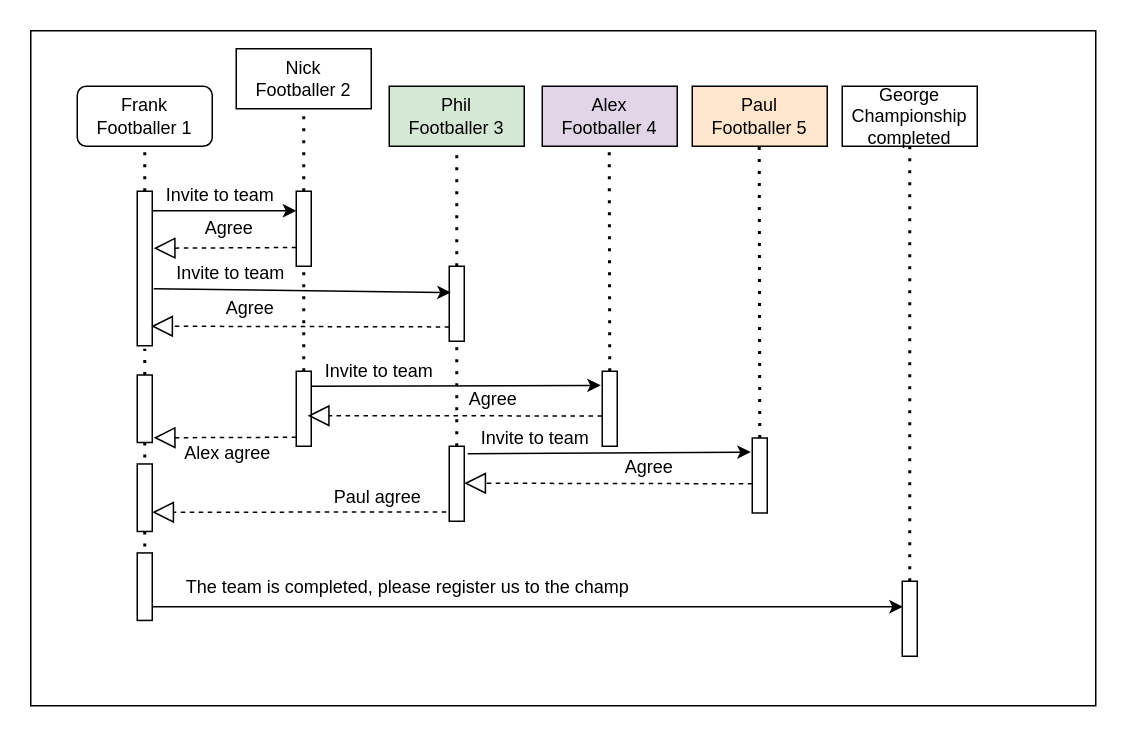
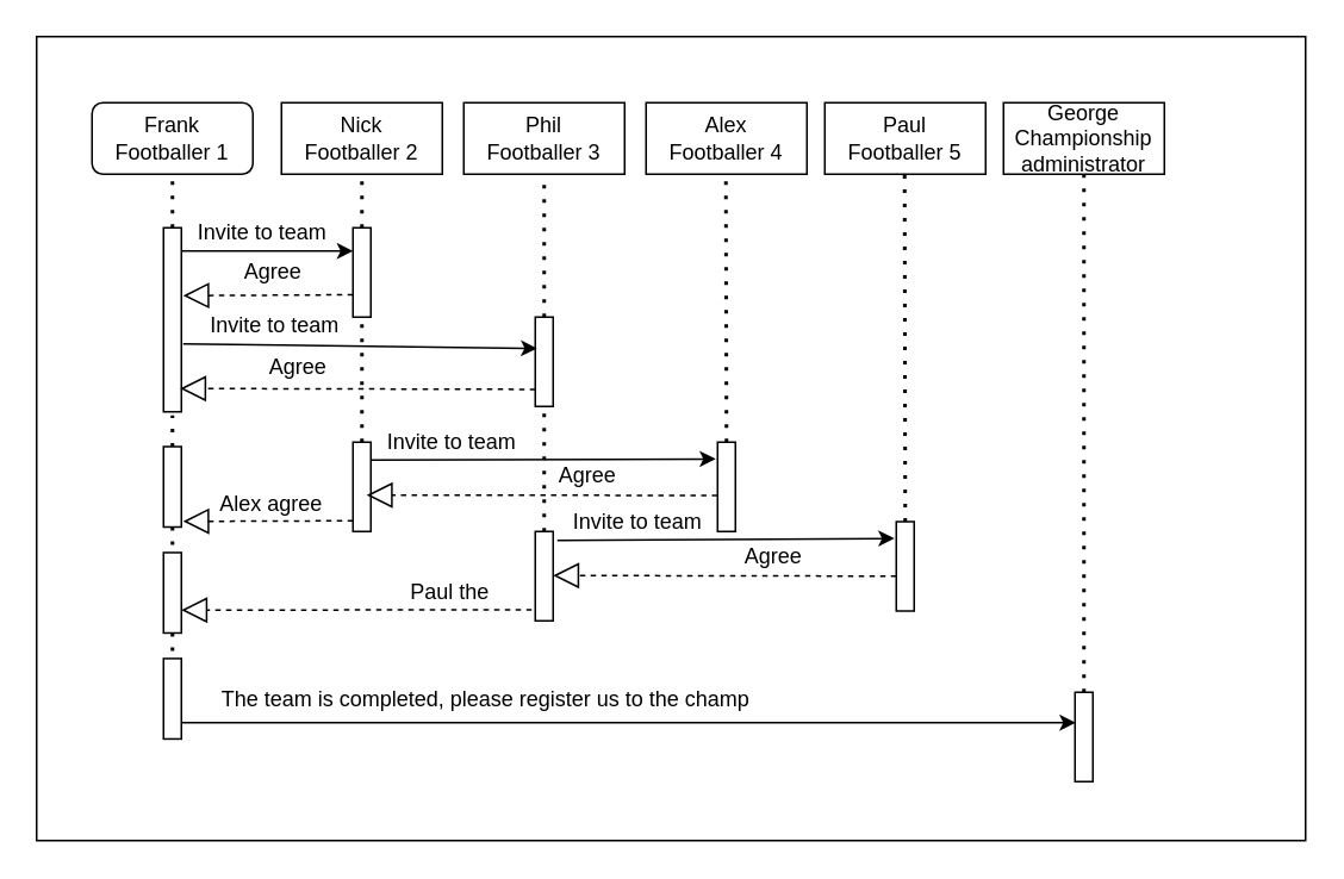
  <mxCell id="0" />
  <mxCell id="1" parent="0" />
  <mxCell id="2" value="" style="rounded=0;whiteSpace=wrap;html=1;" vertex="1" parent="1"><mxGeometry width="710" height="450" as="geometry" x="20" y="20" /></mxCell>
  <mxCell id="3" value="Frank&lt;br&gt;Footballer 1" style="whiteSpace=wrap;html=1;rounded=1;" vertex="1" parent="1"><mxGeometry x="51" y="57" width="90" height="40" as="geometry" /></mxCell>
  <mxCell id="4" value="" style="endArrow=none;dashed=1;html=1;dashPattern=1 3;strokeWidth=2;entryX=0.5;entryY=1;entryDx=0;entryDy=0;" edge="1" parent="1" target="3"><mxGeometry width="50" height="50" relative="1" as="geometry"><mxPoint x="96" y="127" as="sourcePoint" /><mxPoint x="461" y="307" as="targetPoint" /></mxGeometry></mxCell>
  <mxCell id="5" value="" style="rounded=0;whiteSpace=wrap;html=1;" vertex="1" parent="1"><mxGeometry x="91" y="127" width="10" height="103" as="geometry" /></mxCell>
- <mxCell id="6" value="Nick&lt;br&gt;Footballer 2" style="rounded=0;whiteSpace=wrap;html=1;" vertex="1" parent="1"><mxGeometry x="157" y="32" width="90" height="40" as="geometry" /></mxCell>
- <mxCell id="7" value="Phil &lt;br&gt;Footballer 3" style="rounded=0;whiteSpace=wrap;html=1;fillColor=#d5e8d4;" vertex="1" parent="1"><mxGeometry x="259" y="57" width="90" height="40" as="geometry" /></mxCell>
+ <mxCell id="6" value="Nick&lt;br&gt;Footballer 2" style="rounded=0;whiteSpace=wrap;html=1;" vertex="1" parent="1"><mxGeometry x="157" y="57" width="90" height="40" as="geometry" /></mxCell>
+ <mxCell id="7" value="Phil &lt;br&gt;Footballer 3" style="rounded=0;whiteSpace=wrap;html=1;" vertex="1" parent="1"><mxGeometry x="259" y="57" width="90" height="40" as="geometry" /></mxCell>
  <mxCell id="8" value="" style="endArrow=classic;html=1;exitX=1;exitY=0.25;exitDx=0;exitDy=0;entryX=0;entryY=0.5;entryDx=0;entryDy=0;" edge="1" parent="1"><mxGeometry width="50" height="50" relative="1" as="geometry"><mxPoint x="101" y="140" as="sourcePoint" /><mxPoint x="197" y="140" as="targetPoint" /></mxGeometry></mxCell>
  <mxCell id="9" value="" style="rounded=0;whiteSpace=wrap;html=1;" vertex="1" parent="1"><mxGeometry x="197" y="127" width="10" height="50" as="geometry" /></mxCell>
  <mxCell id="10" value="" style="endArrow=none;dashed=1;html=1;dashPattern=1 3;strokeWidth=2;entryX=0.5;entryY=1;entryDx=0;entryDy=0;exitX=0.5;exitY=0;exitDx=0;exitDy=0;" edge="1" parent="1" source="9" target="6"><mxGeometry width="50" height="50" relative="1" as="geometry"><mxPoint x="106" y="137" as="sourcePoint" /><mxPoint x="106" y="107" as="targetPoint" /></mxGeometry></mxCell>
  <mxCell id="11" value="Invite to team" style="text;html=1;align=center;verticalAlign=middle;resizable=0;points=[];autosize=1;strokeColor=none;" vertex="1" parent="1"><mxGeometry x="101" y="120" width="90" height="20" as="geometry" /></mxCell>
  <mxCell id="12" value="" style="rounded=0;whiteSpace=wrap;html=1;" vertex="1" parent="1"><mxGeometry x="299" y="177" width="10" height="50" as="geometry" /></mxCell>
  <mxCell id="13" value="" style="endArrow=none;dashed=1;html=1;dashPattern=1 3;strokeWidth=2;entryX=0.5;entryY=1;entryDx=0;entryDy=0;exitX=0.5;exitY=0;exitDx=0;exitDy=0;" edge="1" parent="1" source="12"><mxGeometry width="50" height="50" relative="1" as="geometry"><mxPoint x="208" y="137" as="sourcePoint" /><mxPoint x="304" y="97" as="targetPoint" /></mxGeometry></mxCell>
  <mxCell id="14" value="" style="endArrow=classic;html=1;exitX=1;exitY=0.25;exitDx=0;exitDy=0;entryX=0;entryY=0.25;entryDx=0;entryDy=0;" edge="1" parent="1"><mxGeometry width="50" height="50" relative="1" as="geometry"><mxPoint x="102" y="192" as="sourcePoint" /><mxPoint x="300" y="194.5" as="targetPoint" /></mxGeometry></mxCell>
  <mxCell id="15" value="Invite to team" style="text;html=1;align=center;verticalAlign=middle;resizable=0;points=[];autosize=1;strokeColor=none;" vertex="1" parent="1"><mxGeometry x="108" y="172" width="90" height="20" as="geometry" /></mxCell>
- <mxCell id="16" value="Alex&lt;br&gt;Footballer 4" style="rounded=0;whiteSpace=wrap;html=1;fillColor=#e1d5e7;" vertex="1" parent="1"><mxGeometry x="361" y="57" width="90" height="40" as="geometry" /></mxCell>
+ <mxCell id="16" value="Alex&lt;br&gt;Footballer 4" style="rounded=0;whiteSpace=wrap;html=1;" vertex="1" parent="1"><mxGeometry x="361" y="57" width="90" height="40" as="geometry" /></mxCell>
  <mxCell id="17" value="" style="endArrow=block;dashed=1;endFill=0;endSize=12;html=1;entryX=1.1;entryY=0.369;entryDx=0;entryDy=0;exitX=0;exitY=0.75;exitDx=0;exitDy=0;entryPerimeter=0;" edge="1" parent="1" source="9" target="5"><mxGeometry width="160" relative="1" as="geometry"><mxPoint x="231" y="257" as="sourcePoint" /><mxPoint x="391" y="257" as="targetPoint" /></mxGeometry></mxCell>
  <mxCell id="18" value="Agree" style="text;html=1;align=center;verticalAlign=middle;resizable=0;points=[];autosize=1;strokeColor=none;" vertex="1" parent="1"><mxGeometry x="127" y="142" width="50" height="20" as="geometry" /></mxCell>
  <mxCell id="19" value="" style="endArrow=block;dashed=1;endFill=0;endSize=12;html=1;exitX=0;exitY=0.75;exitDx=0;exitDy=0;entryX=0.931;entryY=0.666;entryDx=0;entryDy=0;entryPerimeter=0;" edge="1" parent="1"><mxGeometry width="160" relative="1" as="geometry"><mxPoint x="299" y="217.45" as="sourcePoint" /><mxPoint x="100.31" y="216.97" as="targetPoint" /></mxGeometry></mxCell>
  <mxCell id="20" value="Agree" style="text;html=1;align=center;verticalAlign=middle;resizable=0;points=[];autosize=1;strokeColor=none;" vertex="1" parent="1"><mxGeometry x="141" y="195" width="50" height="20" as="geometry" /></mxCell>
  <mxCell id="21" value="" style="endArrow=none;dashed=1;html=1;dashPattern=1 3;strokeWidth=2;entryX=0.5;entryY=1;entryDx=0;entryDy=0;" edge="1" parent="1" target="9"><mxGeometry width="50" height="50" relative="1" as="geometry"><mxPoint x="202" y="247" as="sourcePoint" /><mxPoint x="212" y="107" as="targetPoint" /></mxGeometry></mxCell>
  <mxCell id="22" value="" style="rounded=0;whiteSpace=wrap;html=1;" vertex="1" parent="1"><mxGeometry x="197" y="247" width="10" height="50" as="geometry" /></mxCell>
  <mxCell id="23" value="" style="endArrow=classic;html=1;exitX=1;exitY=0.25;exitDx=0;exitDy=0;entryX=-0.1;entryY=0.188;entryDx=0;entryDy=0;entryPerimeter=0;" edge="1" parent="1" target="26"><mxGeometry width="50" height="50" relative="1" as="geometry"><mxPoint x="207" y="257" as="sourcePoint" /><mxPoint x="303" y="257" as="targetPoint" /></mxGeometry></mxCell>
  <mxCell id="24" value="Invite to team" style="text;html=1;align=center;verticalAlign=middle;resizable=0;points=[];autosize=1;strokeColor=none;" vertex="1" parent="1"><mxGeometry x="207" y="237" width="90" height="20" as="geometry" /></mxCell>
  <mxCell id="25" value="" style="endArrow=none;dashed=1;html=1;dashPattern=1 3;strokeWidth=2;entryX=0.5;entryY=1;entryDx=0;entryDy=0;" edge="1" parent="1"><mxGeometry width="50" height="50" relative="1" as="geometry"><mxPoint x="406" y="247" as="sourcePoint" /><mxPoint x="405.66" y="97" as="targetPoint" /></mxGeometry></mxCell>
  <mxCell id="26" value="" style="rounded=0;whiteSpace=wrap;html=1;" vertex="1" parent="1"><mxGeometry x="401" y="247" width="10" height="50" as="geometry" /></mxCell>
  <mxCell id="27" value="" style="endArrow=block;dashed=1;endFill=0;endSize=12;html=1;exitX=-0.017;exitY=0.716;exitDx=0;exitDy=0;entryX=0.931;entryY=0.666;entryDx=0;entryDy=0;entryPerimeter=0;exitPerimeter=0;" edge="1" parent="1"><mxGeometry width="160" relative="1" as="geometry"><mxPoint x="400.83" y="276.8" as="sourcePoint" /><mxPoint x="204.66" y="276.64" as="targetPoint" /></mxGeometry></mxCell>
  <mxCell id="28" value="Agree" style="text;html=1;align=center;verticalAlign=middle;resizable=0;points=[];autosize=1;strokeColor=none;" vertex="1" parent="1"><mxGeometry x="303" y="256" width="50" height="20" as="geometry" /></mxCell>
  <mxCell id="29" value="" style="rounded=0;whiteSpace=wrap;html=1;" vertex="1" parent="1"><mxGeometry x="91" y="249.5" width="10" height="45" as="geometry" /></mxCell>
  <mxCell id="30" value="" style="endArrow=block;dashed=1;endFill=0;endSize=12;html=1;entryX=1.1;entryY=0.93;entryDx=0;entryDy=0;entryPerimeter=0;exitX=0;exitY=0.88;exitDx=0;exitDy=0;exitPerimeter=0;" edge="1" parent="1" source="22" target="29"><mxGeometry width="160" relative="1" as="geometry"><mxPoint x="191" y="291" as="sourcePoint" /><mxPoint x="145.83" y="293" as="targetPoint" /></mxGeometry></mxCell>
- <mxCell id="31" value="Alex agree" style="text;html=1;align=center;verticalAlign=middle;resizable=0;points=[];autosize=1;strokeColor=none;" vertex="1" parent="1"><mxGeometry x="116" y="291.5" width="70" height="20" as="geometry" /></mxCell>
+ <mxCell id="31" value="Alex agree" style="text;html=1;align=center;verticalAlign=middle;resizable=0;points=[];autosize=1;strokeColor=none;" vertex="1" parent="1"><mxGeometry x="116" y="271.5" width="70" height="20" as="geometry" /></mxCell>
  <mxCell id="32" value="" style="endArrow=none;dashed=1;html=1;dashPattern=1 3;strokeWidth=2;entryX=0.5;entryY=1;entryDx=0;entryDy=0;exitX=0.5;exitY=0;exitDx=0;exitDy=0;" edge="1" parent="1" source="29"><mxGeometry width="50" height="50" relative="1" as="geometry"><mxPoint x="106" y="187" as="sourcePoint" /><mxPoint x="96" y="232" as="targetPoint" /></mxGeometry></mxCell>
  <mxCell id="33" value="" style="endArrow=none;dashed=1;html=1;dashPattern=1 3;strokeWidth=2;entryX=0.5;entryY=1;entryDx=0;entryDy=0;" edge="1" parent="1"><mxGeometry width="50" height="50" relative="1" as="geometry"><mxPoint x="304" y="297" as="sourcePoint" /><mxPoint x="304" y="227" as="targetPoint" /></mxGeometry></mxCell>
  <mxCell id="34" value="" style="rounded=0;whiteSpace=wrap;html=1;" vertex="1" parent="1"><mxGeometry x="299" y="297" width="10" height="50" as="geometry" /></mxCell>
- <mxCell id="35" value="Paul&lt;br&gt;Footballer 5" style="rounded=0;whiteSpace=wrap;html=1;fillColor=#ffe6cc;" vertex="1" parent="1"><mxGeometry x="461" y="57" width="90" height="40" as="geometry" /></mxCell>
+ <mxCell id="35" value="Paul&lt;br&gt;Footballer 5" style="rounded=0;whiteSpace=wrap;html=1;" vertex="1" parent="1"><mxGeometry x="461" y="57" width="90" height="40" as="geometry" /></mxCell>
  <mxCell id="36" value="" style="endArrow=classic;html=1;exitX=1;exitY=0.25;exitDx=0;exitDy=0;entryX=-0.1;entryY=0.188;entryDx=0;entryDy=0;entryPerimeter=0;" edge="1" parent="1" target="38"><mxGeometry width="50" height="50" relative="1" as="geometry"><mxPoint x="311.34" y="302" as="sourcePoint" /><mxPoint x="407.34" y="302" as="targetPoint" /></mxGeometry></mxCell>
  <mxCell id="37" value="Invite to team" style="text;html=1;align=center;verticalAlign=middle;resizable=0;points=[];autosize=1;strokeColor=none;" vertex="1" parent="1"><mxGeometry x="311.34" y="282" width="90" height="20" as="geometry" /></mxCell>
  <mxCell id="38" value="" style="rounded=0;whiteSpace=wrap;html=1;" vertex="1" parent="1"><mxGeometry x="501" y="291.5" width="10" height="50" as="geometry" /></mxCell>
  <mxCell id="39" value="" style="endArrow=block;dashed=1;endFill=0;endSize=12;html=1;entryX=0.931;entryY=0.666;entryDx=0;entryDy=0;entryPerimeter=0;" edge="1" parent="1"><mxGeometry width="160" relative="1" as="geometry"><mxPoint x="501" y="322" as="sourcePoint" /><mxPoint x="309" y="321.64" as="targetPoint" /></mxGeometry></mxCell>
  <mxCell id="40" value="Agree" style="text;html=1;align=center;verticalAlign=middle;resizable=0;points=[];autosize=1;strokeColor=none;" vertex="1" parent="1"><mxGeometry x="407.34" y="301" width="50" height="20" as="geometry" /></mxCell>
  <mxCell id="41" value="" style="endArrow=none;dashed=1;html=1;dashPattern=1 3;strokeWidth=2;entryX=0.5;entryY=1;entryDx=0;entryDy=0;exitX=0.5;exitY=0;exitDx=0;exitDy=0;" edge="1" parent="1" source="38"><mxGeometry width="50" height="50" relative="1" as="geometry"><mxPoint x="506" y="247" as="sourcePoint" /><mxPoint x="505.66" y="97" as="targetPoint" /></mxGeometry></mxCell>
  <mxCell id="42" value="" style="endArrow=block;dashed=1;endFill=0;endSize=12;html=1;exitX=0;exitY=0.88;exitDx=0;exitDy=0;exitPerimeter=0;" edge="1" parent="1"><mxGeometry width="160" relative="1" as="geometry"><mxPoint x="297" y="340.81" as="sourcePoint" /><mxPoint x="101" y="341" as="targetPoint" /></mxGeometry></mxCell>
- <mxCell id="43" value="Paul agree" style="text;html=1;align=center;verticalAlign=middle;resizable=0;points=[];autosize=1;strokeColor=none;" vertex="1" parent="1"><mxGeometry x="216" y="321.31" width="70" height="20" as="geometry" /></mxCell>
+ <mxCell id="43" value="Paul the" style="text;html=1;align=center;verticalAlign=middle;resizable=0;points=[];autosize=1;strokeColor=none;" vertex="1" parent="1"><mxGeometry x="216" y="321.31" width="70" height="20" as="geometry" /></mxCell>
  <mxCell id="44" value="" style="rounded=0;whiteSpace=wrap;html=1;" vertex="1" parent="1"><mxGeometry x="91" y="308.81" width="10" height="45" as="geometry" /></mxCell>
  <mxCell id="45" value="" style="endArrow=none;dashed=1;html=1;dashPattern=1 3;strokeWidth=2;entryX=0.5;entryY=0;entryDx=0;entryDy=0;exitX=0.5;exitY=1;exitDx=0;exitDy=0;" edge="1" parent="1" source="29" target="44"><mxGeometry width="50" height="50" relative="1" as="geometry"><mxPoint x="106" y="259.5" as="sourcePoint" /><mxPoint x="106" y="242" as="targetPoint" /></mxGeometry></mxCell>
- <mxCell id="46" value="&lt;div&gt;George&lt;/div&gt;&lt;div&gt;Championship completed&lt;/div&gt;" style="rounded=0;whiteSpace=wrap;html=1;" vertex="1" parent="1"><mxGeometry x="561" y="57" width="90" height="40" as="geometry" /></mxCell>
+ <mxCell id="46" value="&lt;div&gt;George&lt;/div&gt;&lt;div&gt;Championship administrator&lt;/div&gt;" style="rounded=0;whiteSpace=wrap;html=1;" vertex="1" parent="1"><mxGeometry x="561" y="57" width="90" height="40" as="geometry" /></mxCell>
  <mxCell id="47" value="" style="rounded=0;whiteSpace=wrap;html=1;" vertex="1" parent="1"><mxGeometry x="91" y="368.12" width="10" height="45" as="geometry" /></mxCell>
  <mxCell id="48" value="" style="endArrow=none;dashed=1;html=1;dashPattern=1 3;strokeWidth=2;entryX=0.5;entryY=0;entryDx=0;entryDy=0;exitX=0.5;exitY=1;exitDx=0;exitDy=0;" edge="1" parent="1" target="47"><mxGeometry width="50" height="50" relative="1" as="geometry"><mxPoint x="96" y="353.81" as="sourcePoint" /><mxPoint x="106" y="301.31" as="targetPoint" /></mxGeometry></mxCell>
  <mxCell id="49" value="" style="endArrow=classic;html=1;exitX=1;exitY=0.25;exitDx=0;exitDy=0;entryX=0.033;entryY=0.2;entryDx=0;entryDy=0;entryPerimeter=0;" edge="1" parent="1"><mxGeometry width="50" height="50" relative="1" as="geometry"><mxPoint x="101" y="404" as="sourcePoint" /><mxPoint x="601.33" y="404" as="targetPoint" /></mxGeometry></mxCell>
  <mxCell id="50" value="" style="rounded=0;whiteSpace=wrap;html=1;" vertex="1" parent="1"><mxGeometry x="601" y="387" width="10" height="50" as="geometry" /></mxCell>
  <mxCell id="51" value="" style="endArrow=none;dashed=1;html=1;dashPattern=1 3;strokeWidth=2;exitX=0.5;exitY=0;exitDx=0;exitDy=0;" edge="1" parent="1" source="50"><mxGeometry width="50" height="50" relative="1" as="geometry"><mxPoint x="605.92" y="297" as="sourcePoint" /><mxPoint x="606" y="97" as="targetPoint" /></mxGeometry></mxCell>
  <mxCell id="52" value="The team is completed, please register us to the champ" style="text;html=1;align=center;verticalAlign=middle;resizable=0;points=[];autosize=1;strokeColor=none;" vertex="1" parent="1"><mxGeometry x="116" y="380.62" width="310" height="20" as="geometry" /></mxCell>
